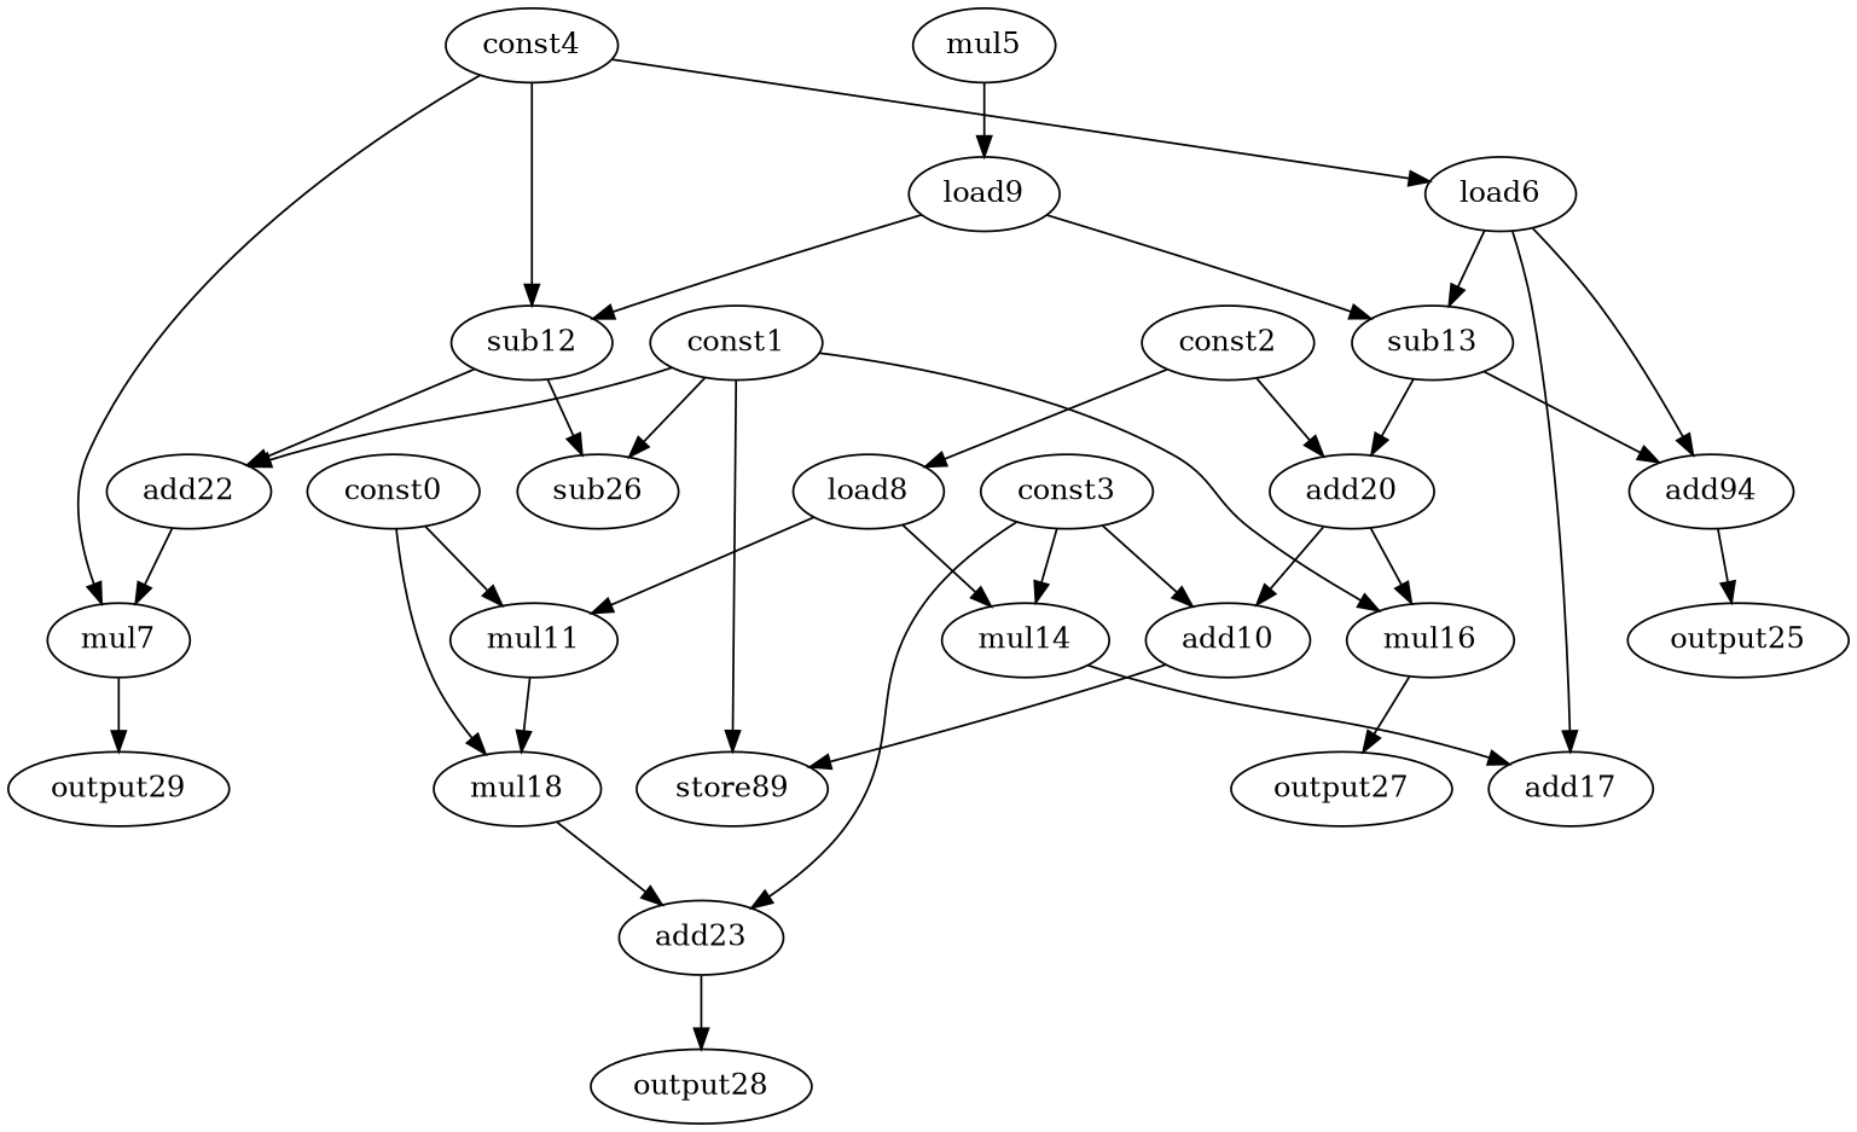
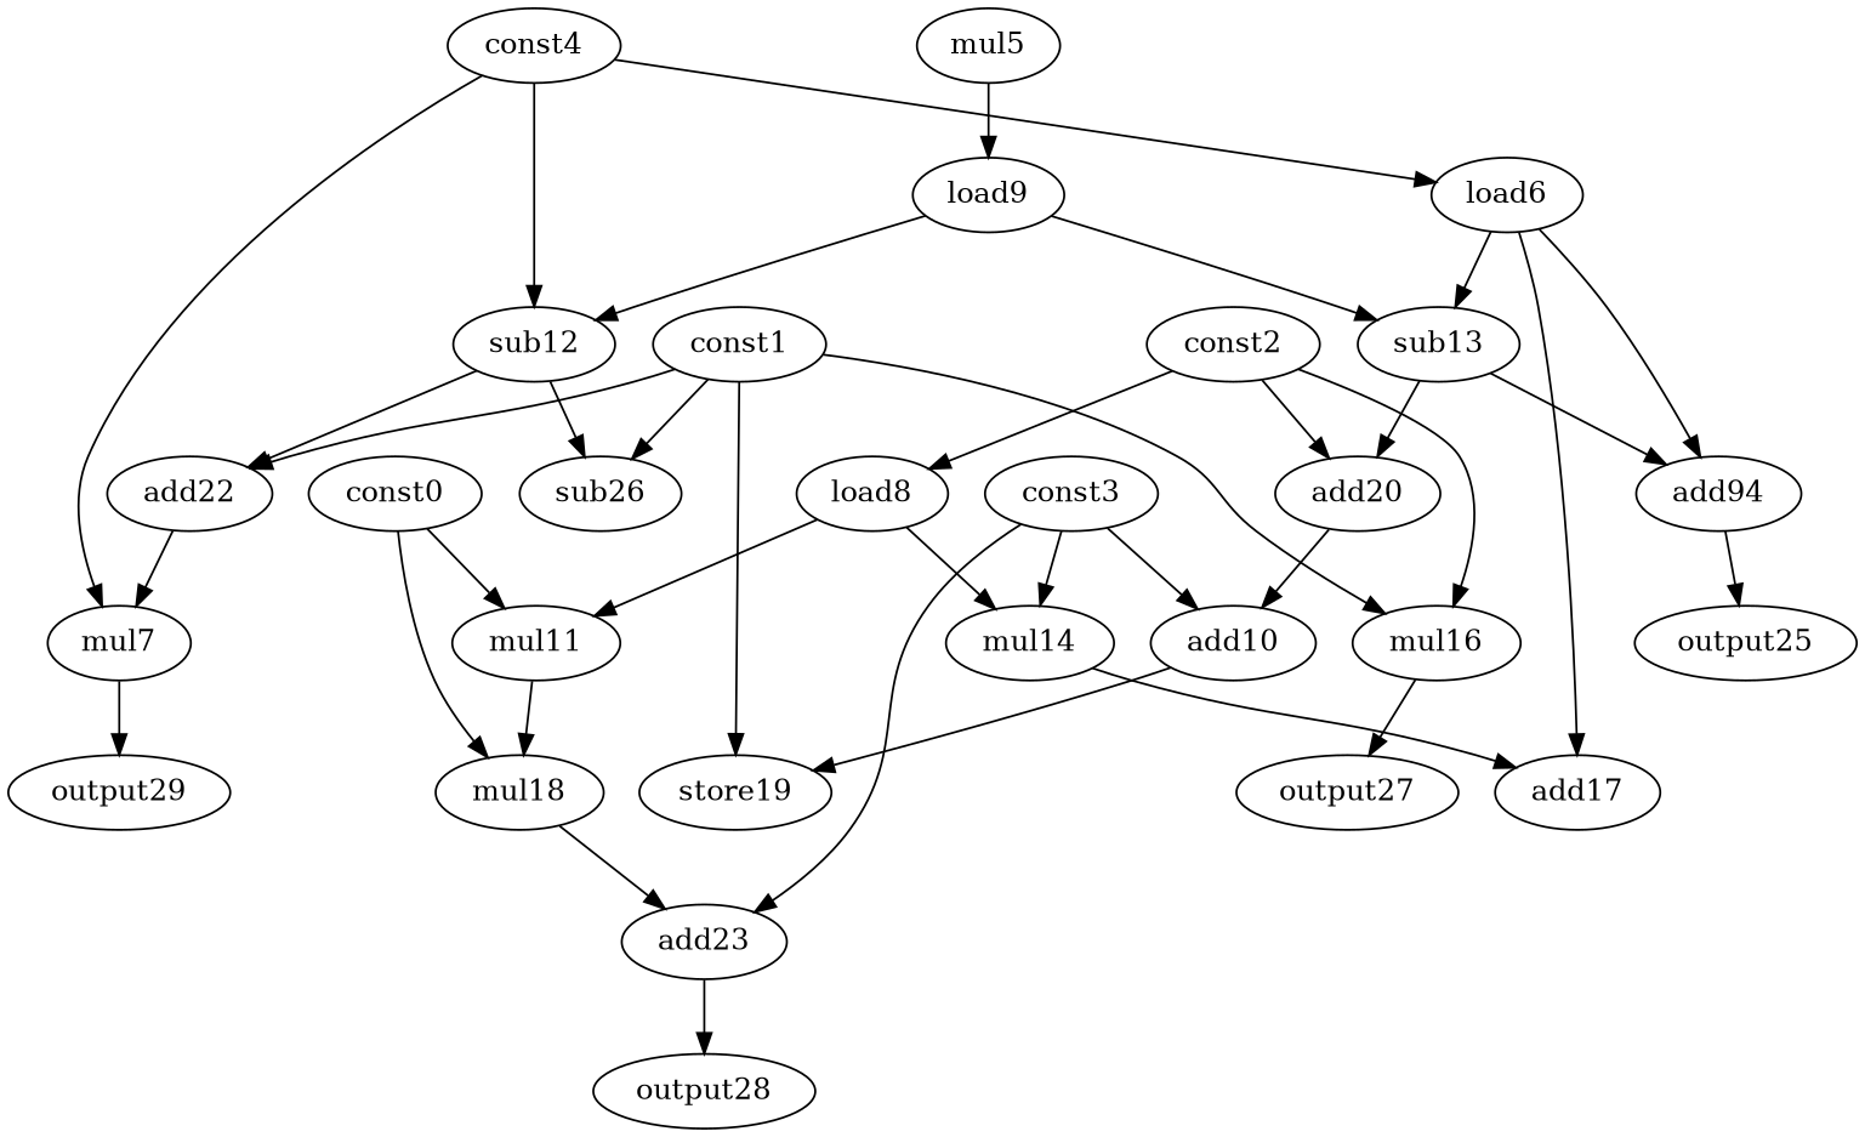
  digraph {
    node [opcode=const]
    edge [operand=0]
    mul11 [opcode=mul]
    const0
    mul18 [opcode=mul]
    add23 [opcode=add]
    mul16 [opcode=mul]
    const1
-   store19 [opcode=store label=store89]
+   store19 [opcode=store]
    add22 [opcode=add]
    sub26 [opcode=sub]
    output27 [opcode=output]
    mul7 [opcode=mul]
    load8 [opcode=load]
    const2
    add20 [opcode=add]
    mul14 [opcode=mul]
    add10 [opcode=add]
    const3
    add17 [opcode=add]
    output28 [opcode=output]
    load6 [opcode=load]
    const4
    sub12 [opcode=sub]
    sub13 [opcode=sub]
    n24 [label=add94 opcode=add]
    output29 [opcode=output]
    n26 [label=mul5]
    load9 [opcode=load]
    output25 [opcode=output]
    mul11 -> mul18 [operand=1]
    const0 -> mul11
    const0 -> mul18
    mul18 -> add23
    add23 -> output28
    mul16 -> output27
    const1 -> mul16
    const1 -> store19
    const1 -> add22
    const1 -> sub26
    add22 -> mul7 [operand=1]
    mul7 -> output29
    load8 -> mul11 [operand=1]
    load8 -> mul14
    const2 -> load8
    const2 -> add20
-   add20 -> mul16 [operand=1]
+   const2 -> mul16 [operand=1]
    add20 -> add10 [operand=1]
    mul14 -> add17
    add10 -> store19 [operand=1]
    const3 -> add23 [operand=1]
    const3 -> mul14 [operand=1]
    const3 -> add10
    load6 -> add17 [operand=1]
    load6 -> sub13 [operand=1]
    load6 -> n24 [operand=1]
    const4 -> mul7
    const4 -> load6
    const4 -> sub12 [operand=1]
    sub12 -> add22 [operand=1]
    sub12 -> sub26 [operand=1]
    sub13 -> add20 [operand=1]
    sub13 -> n24
    n24 -> output25
    n26 -> load9
    load9 -> sub12
    load9 -> sub13
  }
